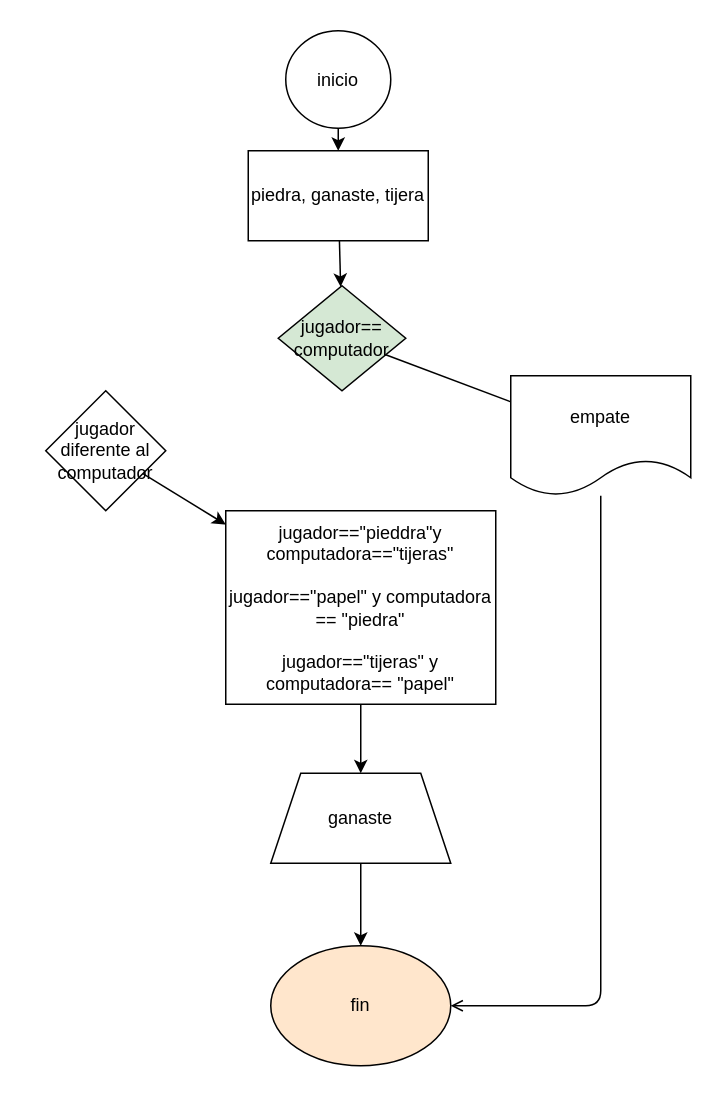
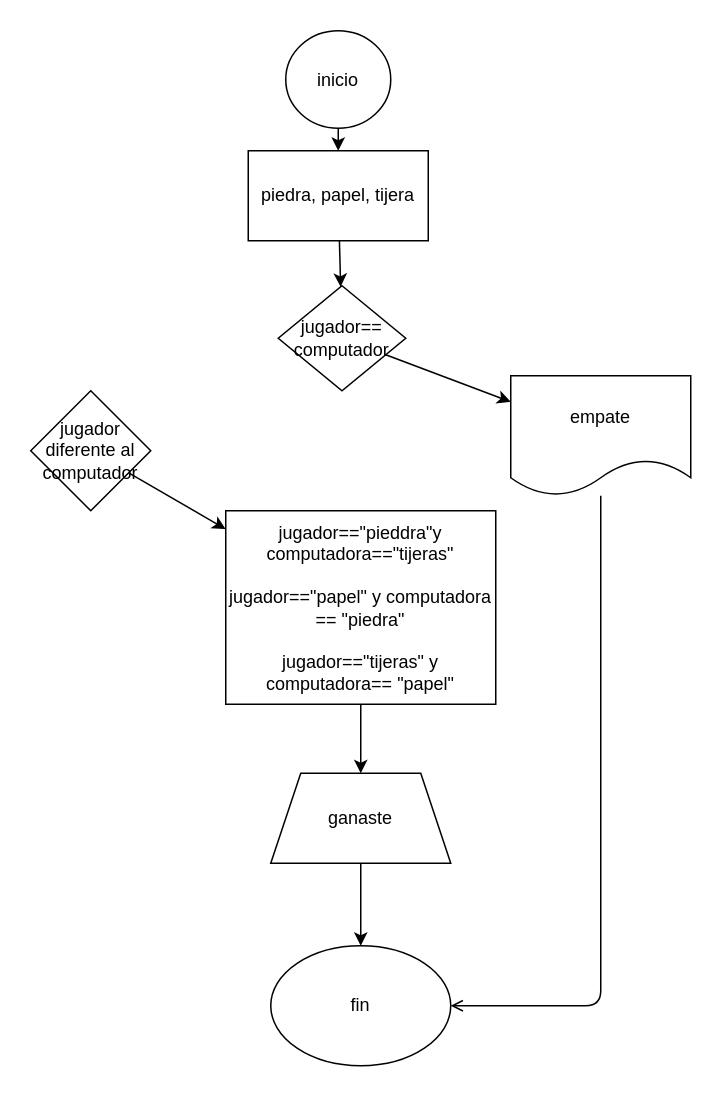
  <mxCell id="0" />
  <mxCell id="1" parent="0" />
  <mxCell id="2" value="" style="edgeStyle=none;html=1;" parent="1" source="3" edge="1"><mxGeometry relative="1" as="geometry"><mxPoint x="225" y="100" as="targetPoint" /></mxGeometry></mxCell>
  <mxCell id="3" value="inicio" style="ellipse;whiteSpace=wrap;html=1;" parent="1" vertex="1"><mxGeometry x="190" y="20" width="70" height="65" as="geometry" /></mxCell>
  <mxCell id="4" value="" style="edgeStyle=none;html=1;" parent="1" source="5" target="7" edge="1"><mxGeometry relative="1" as="geometry" /></mxCell>
- <mxCell id="5" value="piedra, ganaste, tijera" style="rounded=0;whiteSpace=wrap;html=1;" parent="1" vertex="1"><mxGeometry x="165" y="100" width="120" height="60" as="geometry" /></mxCell>
- <mxCell id="6" value="" style="edgeStyle=none;html=1;endArrow=none;" parent="1" source="7" target="9" edge="1"><mxGeometry relative="1" as="geometry" /></mxCell>
- <mxCell id="7" value="jugador==&lt;br&gt;computador" style="rhombus;whiteSpace=wrap;html=1;rounded=0;fillColor=#d5e8d4;" parent="1" vertex="1"><mxGeometry x="185" y="190" width="85" height="70" as="geometry" /></mxCell>
+ <mxCell id="5" value="piedra, papel, tijera" style="rounded=0;whiteSpace=wrap;html=1;" parent="1" vertex="1"><mxGeometry x="165" y="100" width="120" height="60" as="geometry" /></mxCell>
+ <mxCell id="6" value="" style="edgeStyle=none;html=1;" parent="1" source="7" target="9" edge="1"><mxGeometry relative="1" as="geometry" /></mxCell>
+ <mxCell id="7" value="jugador==&lt;br&gt;computador" style="rhombus;whiteSpace=wrap;html=1;rounded=0;" parent="1" vertex="1"><mxGeometry x="185" y="190" width="85" height="70" as="geometry" /></mxCell>
  <mxCell id="8" value="" style="edgeStyle=none;html=1;entryX=1;entryY=0.5;entryDx=0;entryDy=0;endArrow=open;" parent="1" source="9" target="16" edge="1"><mxGeometry relative="1" as="geometry"><mxPoint x="400" y="620" as="targetPoint" /><Array as="points"><mxPoint x="400" y="670" /></Array></mxGeometry></mxCell>
  <mxCell id="9" value="empate" style="shape=document;whiteSpace=wrap;html=1;boundedLbl=1;rounded=0;" parent="1" vertex="1"><mxGeometry x="340" y="250" width="120" height="80" as="geometry" /></mxCell>
  <mxCell id="10" value="" style="edgeStyle=none;html=1;" parent="1" source="11" target="13" edge="1"><mxGeometry relative="1" as="geometry" /></mxCell>
- <mxCell id="11" value="jugador diferente al computador" style="rhombus;whiteSpace=wrap;html=1;rounded=0;" parent="1" vertex="1"><mxGeometry x="30" y="260" width="80" height="80" as="geometry" /></mxCell>
+ <mxCell id="11" value="jugador diferente al computador" style="rhombus;whiteSpace=wrap;html=1;rounded=0;" parent="1" vertex="1"><mxGeometry x="20" y="260" width="80" height="80" as="geometry" /></mxCell>
  <mxCell id="12" value="" style="edgeStyle=none;html=1;" parent="1" source="13" target="15" edge="1"><mxGeometry relative="1" as="geometry" /></mxCell>
  <mxCell id="13" value="jugador==&quot;pieddra&quot;y computadora==&quot;tijeras&quot;&lt;br&gt;&lt;br&gt;jugador==&quot;papel&quot; y computadora == &quot;piedra&quot;&lt;br&gt;&lt;br&gt;jugador==&quot;tijeras&quot; y computadora== &quot;papel&quot;" style="whiteSpace=wrap;html=1;rounded=0;" parent="1" vertex="1"><mxGeometry x="150" y="340" width="180" height="129" as="geometry" /></mxCell>
  <mxCell id="14" value="" style="edgeStyle=none;html=1;" edge="1" parent="1" source="15" target="16"><mxGeometry relative="1" as="geometry" /></mxCell>
  <mxCell id="15" value="ganaste" style="shape=trapezoid;perimeter=trapezoidPerimeter;whiteSpace=wrap;html=1;fixedSize=1;rounded=0;" parent="1" vertex="1"><mxGeometry x="180" y="515" width="120" height="60" as="geometry" /></mxCell>
- <mxCell id="16" value="fin" style="ellipse;whiteSpace=wrap;html=1;fillColor=#ffe6cc;" vertex="1" parent="1"><mxGeometry x="180" y="630" width="120" height="80" as="geometry" /></mxCell>
+ <mxCell id="16" value="fin" style="ellipse;whiteSpace=wrap;html=1;" vertex="1" parent="1"><mxGeometry x="180" y="630" width="120" height="80" as="geometry" /></mxCell>
